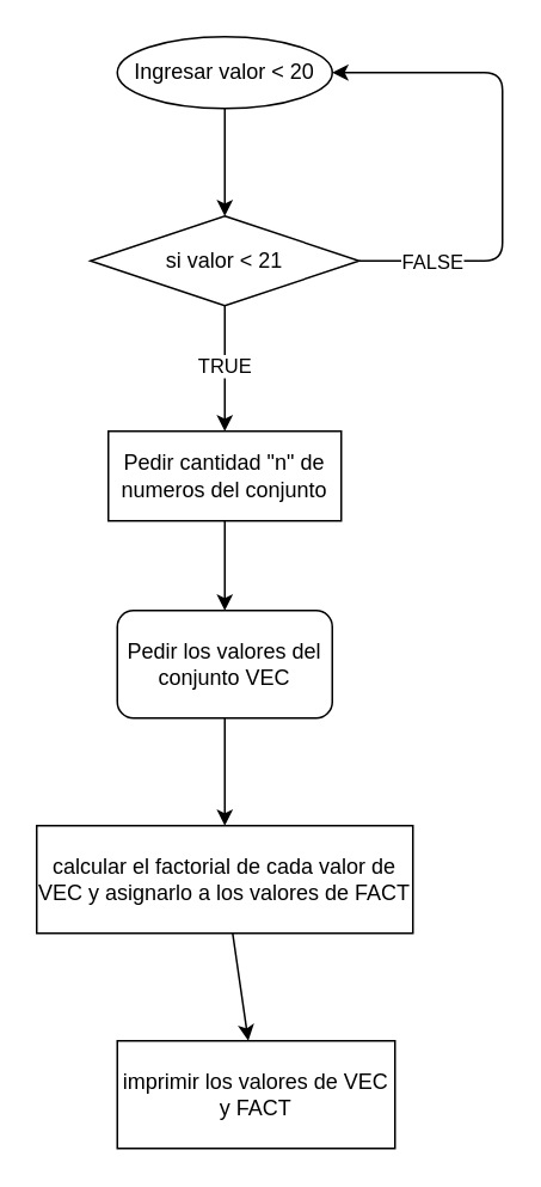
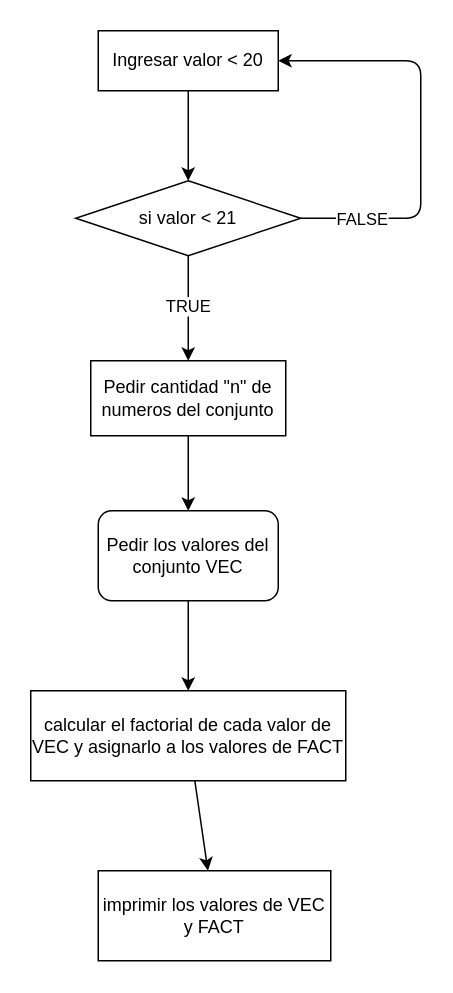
  <mxCell id="0" />
  <mxCell id="1" parent="0" />
  <mxCell id="2" value="" style="edgeStyle=none;html=1;" edge="1" parent="1" source="3" target="8"><mxGeometry relative="1" as="geometry" /></mxCell>
- <mxCell id="3" value="Ingresar valor &amp;lt; 20" style="ellipse;whiteSpace=wrap;html=1;" vertex="1" parent="1"><mxGeometry x="65" y="20" width="120" height="40" as="geometry" /></mxCell>
+ <mxCell id="3" value="Ingresar valor &amp;lt; 20" style="whiteSpace=wrap;html=1;" vertex="1" parent="1"><mxGeometry x="65" y="20" width="120" height="40" as="geometry" /></mxCell>
  <mxCell id="4" style="edgeStyle=none;html=1;exitX=0.5;exitY=1;exitDx=0;exitDy=0;entryX=0.5;entryY=0;entryDx=0;entryDy=0;" edge="1" parent="1" source="8" target="10"><mxGeometry relative="1" as="geometry"><mxPoint x="125" y="230" as="targetPoint" /></mxGeometry></mxCell>
  <mxCell id="5" value="TRUE" style="edgeLabel;html=1;align=center;verticalAlign=middle;resizable=0;points=[];" vertex="1" connectable="0" parent="4"><mxGeometry x="-0.044" y="-1" relative="1" as="geometry"><mxPoint as="offset" /></mxGeometry></mxCell>
  <mxCell id="6" style="edgeStyle=none;html=1;exitX=1;exitY=0.5;exitDx=0;exitDy=0;entryX=1;entryY=0.5;entryDx=0;entryDy=0;" edge="1" parent="1" source="8" target="3"><mxGeometry relative="1" as="geometry"><mxPoint x="250" y="145" as="targetPoint" /><Array as="points"><mxPoint x="280" y="145" /><mxPoint x="280" y="90" /><mxPoint x="280" y="40" /></Array></mxGeometry></mxCell>
  <mxCell id="7" value="FALSE" style="edgeLabel;html=1;align=center;verticalAlign=middle;resizable=0;points=[];" vertex="1" connectable="0" parent="6"><mxGeometry x="-0.809" y="-2" relative="1" as="geometry"><mxPoint x="13" y="-2" as="offset" /></mxGeometry></mxCell>
  <mxCell id="8" value="si valor &amp;lt; 21" style="rhombus;whiteSpace=wrap;html=1;" vertex="1" parent="1"><mxGeometry x="50" y="120" width="150" height="50" as="geometry" /></mxCell>
  <mxCell id="9" value="" style="edgeStyle=none;html=1;" edge="1" parent="1" source="10" target="12"><mxGeometry relative="1" as="geometry" /></mxCell>
  <mxCell id="10" value="Pedir cantidad &quot;n&quot; de numeros del conjunto" style="whiteSpace=wrap;html=1;" vertex="1" parent="1"><mxGeometry x="60" y="240" width="130" height="50" as="geometry" /></mxCell>
  <mxCell id="11" value="" style="edgeStyle=none;html=1;" edge="1" parent="1" source="12" target="14"><mxGeometry relative="1" as="geometry" /></mxCell>
  <mxCell id="12" value="Pedir los valores del conjunto VEC" style="whiteSpace=wrap;html=1;rounded=1;" vertex="1" parent="1"><mxGeometry x="65" y="340" width="120" height="60" as="geometry" /></mxCell>
  <mxCell id="13" value="" style="edgeStyle=none;html=1;" edge="1" parent="1" source="14" target="15"><mxGeometry relative="1" as="geometry" /></mxCell>
  <mxCell id="14" value="calcular el factorial de cada valor de VEC y asignarlo a los valores de FACT" style="whiteSpace=wrap;html=1;" vertex="1" parent="1"><mxGeometry x="20" y="460" width="210" height="60" as="geometry" /></mxCell>
  <mxCell id="15" value="imprimir los valores de VEC y FACT" style="whiteSpace=wrap;html=1;" vertex="1" parent="1"><mxGeometry x="65" y="580" width="155" height="60" as="geometry" /></mxCell>
